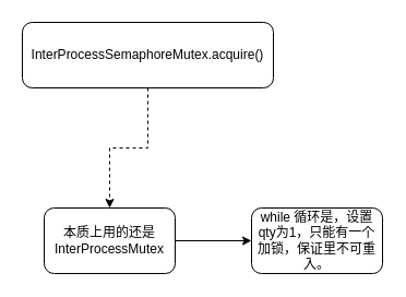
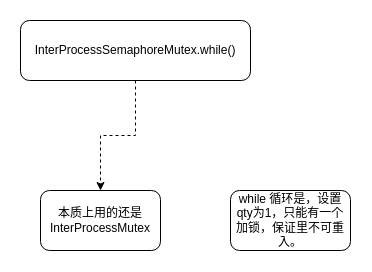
  <mxCell id="0" />
  <mxCell id="1" parent="0" />
  <mxCell id="2" style="edgeStyle=orthogonalEdgeStyle;rounded=0;orthogonalLoop=1;jettySize=auto;html=1;entryX=0.5;entryY=0;entryDx=0;entryDy=0;dashed=1;" edge="1" parent="1" source="3" target="5"><mxGeometry relative="1" as="geometry" /></mxCell>
- <mxCell id="3" value="InterProcessSemaphoreMutex.acquire()" style="rounded=1;whiteSpace=wrap;html=1;" vertex="1" parent="1"><mxGeometry x="20" y="20" width="230" height="60" as="geometry" /></mxCell>
- <mxCell id="4" style="edgeStyle=orthogonalEdgeStyle;rounded=0;orthogonalLoop=1;jettySize=auto;html=1;entryX=0;entryY=0.5;entryDx=0;entryDy=0;" edge="1" parent="1" source="5" target="6"><mxGeometry relative="1" as="geometry" /></mxCell>
+ <mxCell id="3" value="InterProcessSemaphoreMutex.while()" style="rounded=1;whiteSpace=wrap;html=1;" vertex="1" parent="1"><mxGeometry x="20" y="20" width="230" height="60" as="geometry" /></mxCell>
  <mxCell id="5" value="本质上用的还是InterProcessMutex" style="rounded=1;whiteSpace=wrap;html=1;" vertex="1" parent="1"><mxGeometry x="40" y="190" width="120" height="60" as="geometry" /></mxCell>
  <mxCell id="6" value="while 循环是，设置qty为1，只能有一个加锁，保证里不可重入。" style="rounded=1;whiteSpace=wrap;html=1;" vertex="1" parent="1"><mxGeometry x="230" y="190" width="120" height="60" as="geometry" /></mxCell>
